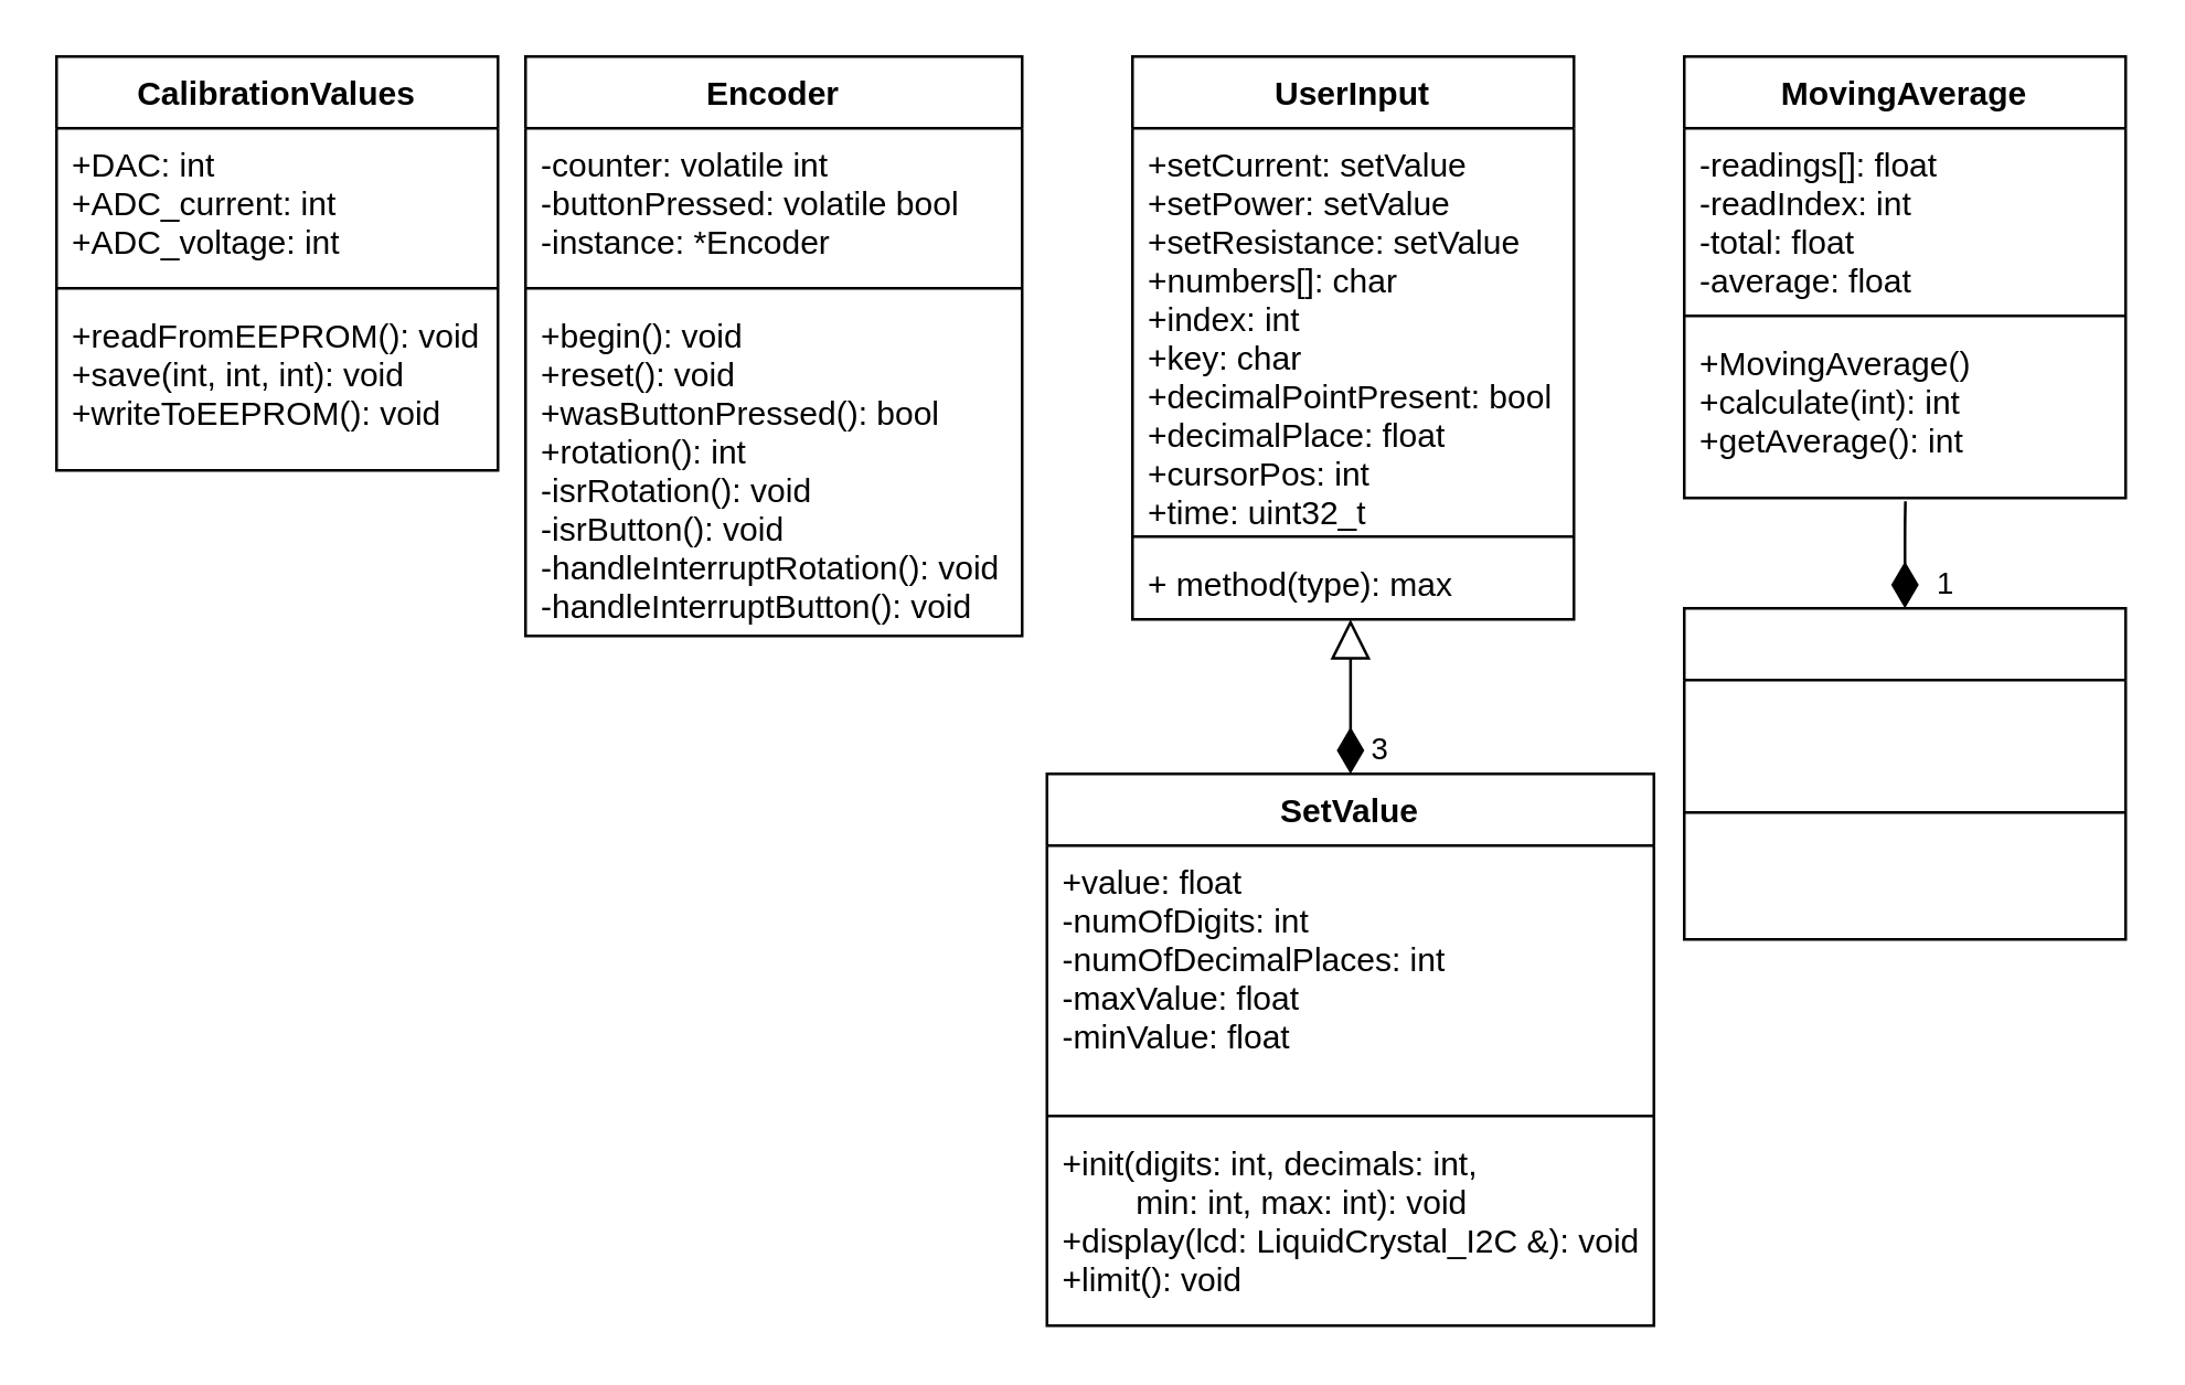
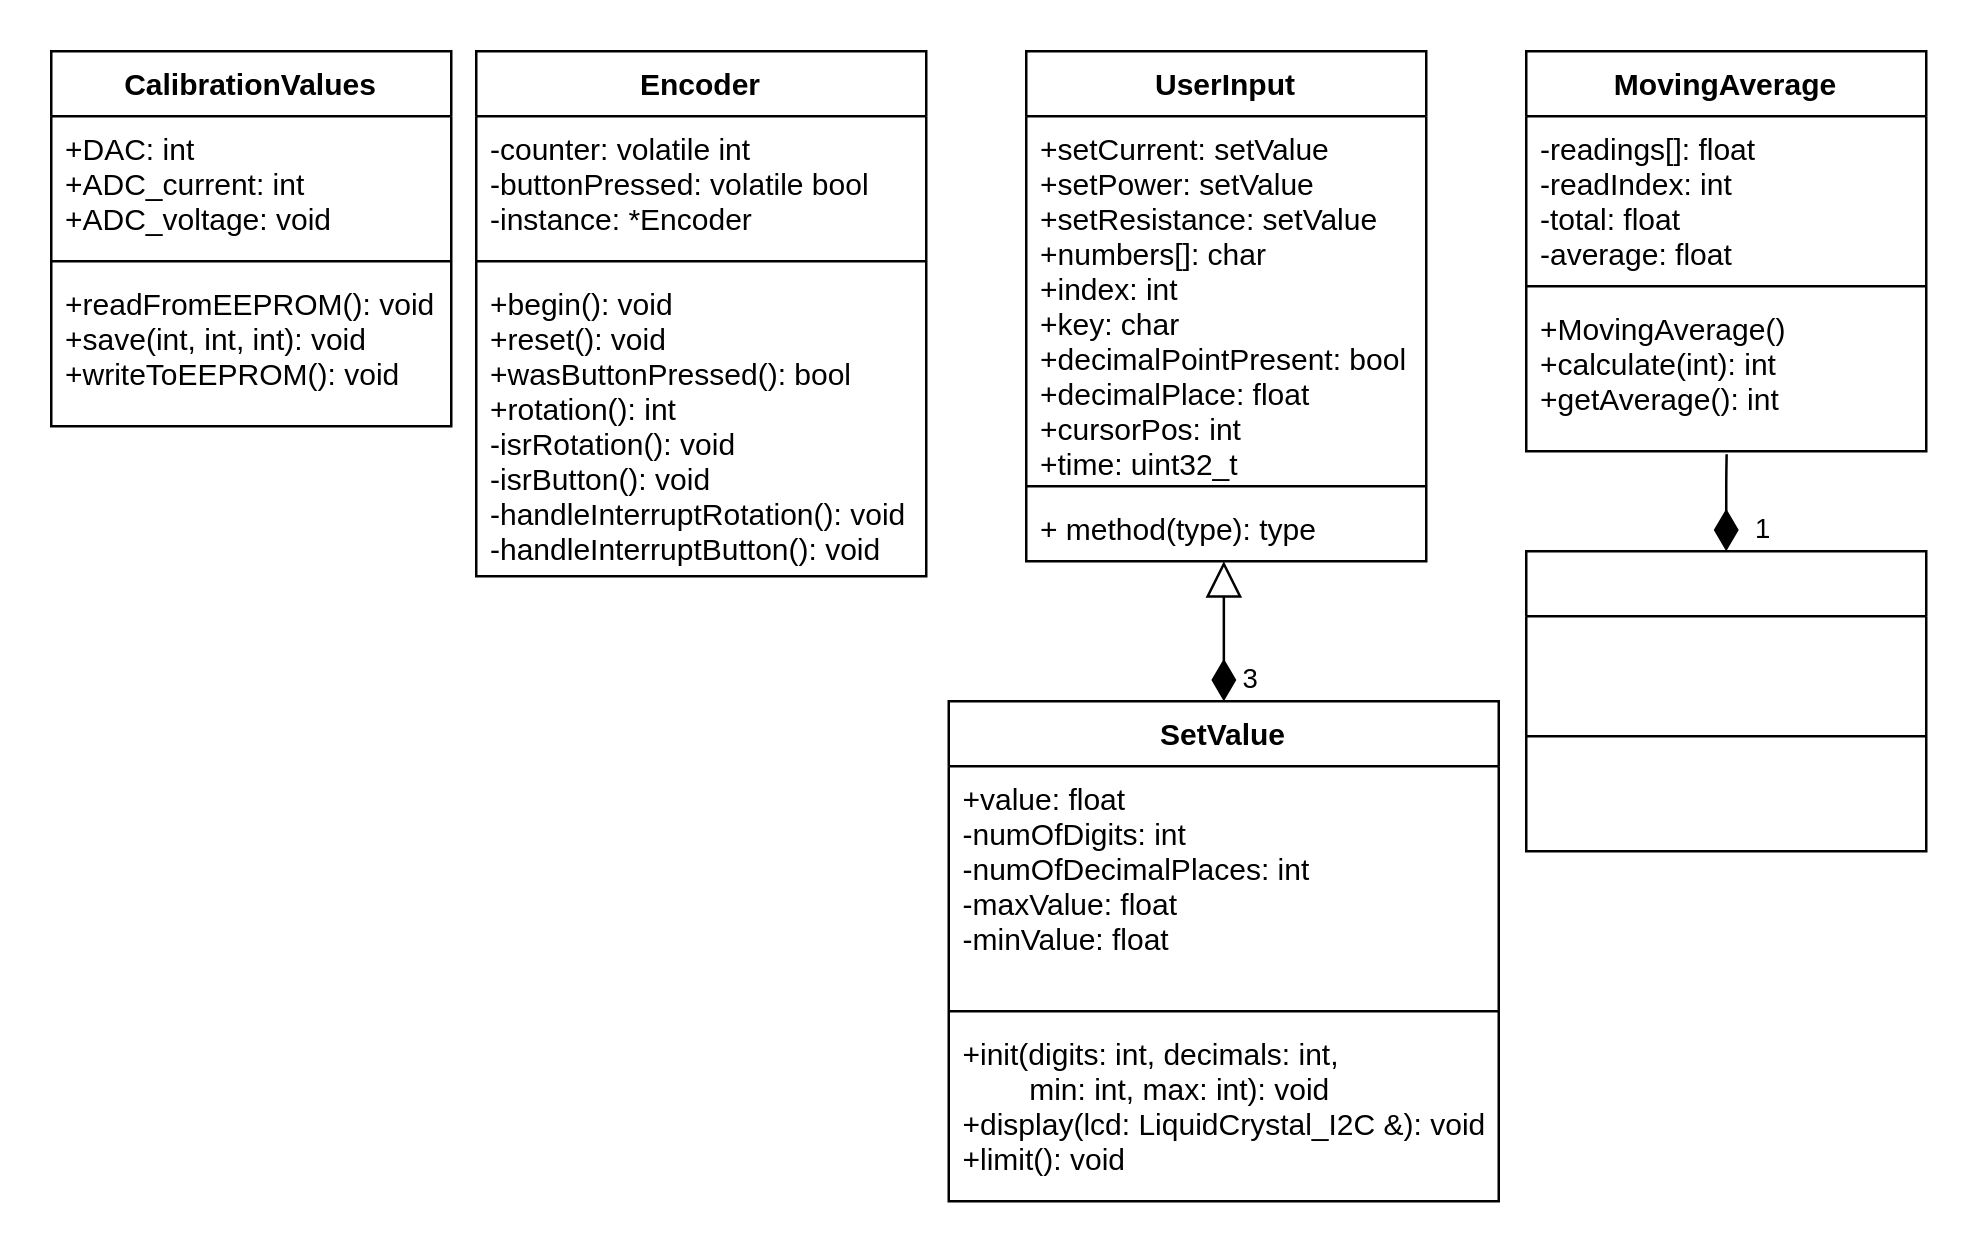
  <mxCell id="0" />
  <mxCell id="1" parent="0" />
  <mxCell id="2" value="CalibrationValues" style="swimlane;fontStyle=1;align=center;verticalAlign=top;childLayout=stackLayout;horizontal=1;startSize=26;horizontalStack=0;resizeParent=1;resizeParentMax=0;resizeLast=0;collapsible=1;marginBottom=0;" parent="1" vertex="1"><mxGeometry x="20" y="20" width="160" height="150" as="geometry" /></mxCell>
- <mxCell id="3" value="+DAC: int&#10;+ADC_current: int&#10;+ADC_voltage: int" style="text;strokeColor=none;fillColor=none;align=left;verticalAlign=top;spacingLeft=4;spacingRight=4;overflow=hidden;rotatable=0;points=[[0,0.5],[1,0.5]];portConstraint=eastwest;" parent="2" vertex="1"><mxGeometry y="26" width="160" height="54" as="geometry" /></mxCell>
+ <mxCell id="3" value="+DAC: int&#10;+ADC_current: int&#10;+ADC_voltage: void" style="text;strokeColor=none;fillColor=none;align=left;verticalAlign=top;spacingLeft=4;spacingRight=4;overflow=hidden;rotatable=0;points=[[0,0.5],[1,0.5]];portConstraint=eastwest;" parent="2" vertex="1"><mxGeometry y="26" width="160" height="54" as="geometry" /></mxCell>
  <mxCell id="4" value="" style="line;strokeWidth=1;fillColor=none;align=left;verticalAlign=middle;spacingTop=-1;spacingLeft=3;spacingRight=3;rotatable=0;labelPosition=right;points=[];portConstraint=eastwest;" parent="2" vertex="1"><mxGeometry y="80" width="160" height="8" as="geometry" /></mxCell>
  <mxCell id="5" value="+readFromEEPROM(): void&#10;+save(int, int, int): void&#10;+writeToEEPROM(): void" style="text;strokeColor=none;fillColor=none;align=left;verticalAlign=top;spacingLeft=4;spacingRight=4;overflow=hidden;rotatable=0;points=[[0,0.5],[1,0.5]];portConstraint=eastwest;" parent="2" vertex="1"><mxGeometry y="88" width="160" height="62" as="geometry" /></mxCell>
  <mxCell id="6" value="Encoder" style="swimlane;fontStyle=1;align=center;verticalAlign=top;childLayout=stackLayout;horizontal=1;startSize=26;horizontalStack=0;resizeParent=1;resizeParentMax=0;resizeLast=0;collapsible=1;marginBottom=0;" parent="1" vertex="1"><mxGeometry x="190" y="20" width="180" height="210" as="geometry" /></mxCell>
  <mxCell id="7" value="-counter: volatile int&#10;-buttonPressed: volatile bool&#10;-instance: *Encoder" style="text;strokeColor=none;fillColor=none;align=left;verticalAlign=top;spacingLeft=4;spacingRight=4;overflow=hidden;rotatable=0;points=[[0,0.5],[1,0.5]];portConstraint=eastwest;" parent="6" vertex="1"><mxGeometry y="26" width="180" height="54" as="geometry" /></mxCell>
  <mxCell id="8" value="" style="line;strokeWidth=1;fillColor=none;align=left;verticalAlign=middle;spacingTop=-1;spacingLeft=3;spacingRight=3;rotatable=0;labelPosition=right;points=[];portConstraint=eastwest;" parent="6" vertex="1"><mxGeometry y="80" width="180" height="8" as="geometry" /></mxCell>
  <mxCell id="9" value="+begin(): void&#10;+reset(): void&#10;+wasButtonPressed(): bool&#10;+rotation(): int&#10;-isrRotation(): void&#10;-isrButton(): void&#10;-handleInterruptRotation(): void&#10;-handleInterruptButton(): void" style="text;strokeColor=none;fillColor=none;align=left;verticalAlign=top;spacingLeft=4;spacingRight=4;overflow=hidden;rotatable=0;points=[[0,0.5],[1,0.5]];portConstraint=eastwest;" parent="6" vertex="1"><mxGeometry y="88" width="180" height="122" as="geometry" /></mxCell>
  <mxCell id="10" value="UserInput" style="swimlane;fontStyle=1;align=center;verticalAlign=top;childLayout=stackLayout;horizontal=1;startSize=26;horizontalStack=0;resizeParent=1;resizeParentMax=0;resizeLast=0;collapsible=1;marginBottom=0;" parent="1" vertex="1"><mxGeometry x="410" y="20" width="160" height="204" as="geometry" /></mxCell>
  <mxCell id="11" value="+setCurrent: setValue&#10;+setPower: setValue&#10;+setResistance: setValue&#10;+numbers[]: char&#10;+index: int&#10;+key: char&#10;+decimalPointPresent: bool&#10;+decimalPlace: float&#10;+cursorPos: int&#10;+time: uint32_t" style="text;strokeColor=none;fillColor=none;align=left;verticalAlign=top;spacingLeft=4;spacingRight=4;overflow=hidden;rotatable=0;points=[[0,0.5],[1,0.5]];portConstraint=eastwest;" parent="10" vertex="1"><mxGeometry y="26" width="160" height="144" as="geometry" /></mxCell>
  <mxCell id="12" value="" style="line;strokeWidth=1;fillColor=none;align=left;verticalAlign=middle;spacingTop=-1;spacingLeft=3;spacingRight=3;rotatable=0;labelPosition=right;points=[];portConstraint=eastwest;" parent="10" vertex="1"><mxGeometry y="170" width="160" height="8" as="geometry" /></mxCell>
- <mxCell id="13" value="+ method(type): max" style="text;strokeColor=none;fillColor=none;align=left;verticalAlign=top;spacingLeft=4;spacingRight=4;overflow=hidden;rotatable=0;points=[[0,0.5],[1,0.5]];portConstraint=eastwest;" parent="10" vertex="1"><mxGeometry y="178" width="160" height="26" as="geometry" /></mxCell>
+ <mxCell id="13" value="+ method(type): type" style="text;strokeColor=none;fillColor=none;align=left;verticalAlign=top;spacingLeft=4;spacingRight=4;overflow=hidden;rotatable=0;points=[[0,0.5],[1,0.5]];portConstraint=eastwest;" parent="10" vertex="1"><mxGeometry y="178" width="160" height="26" as="geometry" /></mxCell>
  <mxCell id="14" value="MovingAverage" style="swimlane;fontStyle=1;align=center;verticalAlign=top;childLayout=stackLayout;horizontal=1;startSize=26;horizontalStack=0;resizeParent=1;resizeParentMax=0;resizeLast=0;collapsible=1;marginBottom=0;" parent="1" vertex="1"><mxGeometry x="610" y="20" width="160" height="160" as="geometry" /></mxCell>
  <mxCell id="15" value="-readings[]: float&#10;-readIndex: int&#10;-total: float&#10;-average: float" style="text;strokeColor=none;fillColor=none;align=left;verticalAlign=top;spacingLeft=4;spacingRight=4;overflow=hidden;rotatable=0;points=[[0,0.5],[1,0.5]];portConstraint=eastwest;" parent="14" vertex="1"><mxGeometry y="26" width="160" height="64" as="geometry" /></mxCell>
  <mxCell id="16" value="" style="line;strokeWidth=1;fillColor=none;align=left;verticalAlign=middle;spacingTop=-1;spacingLeft=3;spacingRight=3;rotatable=0;labelPosition=right;points=[];portConstraint=eastwest;" parent="14" vertex="1"><mxGeometry y="90" width="160" height="8" as="geometry" /></mxCell>
  <mxCell id="17" value="+MovingAverage()&#10;+calculate(int): int&#10;+getAverage(): int" style="text;strokeColor=none;fillColor=none;align=left;verticalAlign=top;spacingLeft=4;spacingRight=4;overflow=hidden;rotatable=0;points=[[0,0.5],[1,0.5]];portConstraint=eastwest;" parent="14" vertex="1"><mxGeometry y="98" width="160" height="62" as="geometry" /></mxCell>
  <mxCell id="18" value="LiquidCrystal" style="swimlane;fontStyle=1;align=center;verticalAlign=top;childLayout=stackLayout;horizontal=1;startSize=26;horizontalStack=0;resizeParent=1;resizeParentMax=0;resizeLast=0;collapsible=1;marginBottom=0;fontColor=#FFFFFF;" parent="1" vertex="1"><mxGeometry x="610" y="220" width="160" height="120" as="geometry" /></mxCell>
  <mxCell id="19" value="-rotation: float&#10;-average: MovingAverage" style="text;strokeColor=none;fillColor=none;align=left;verticalAlign=top;spacingLeft=4;spacingRight=4;overflow=hidden;rotatable=0;points=[[0,0.5],[1,0.5]];portConstraint=eastwest;fontColor=#FFFFFF;" parent="18" vertex="1"><mxGeometry y="26" width="160" height="44" as="geometry" /></mxCell>
  <mxCell id="20" value="" style="line;strokeWidth=1;fillColor=none;align=left;verticalAlign=middle;spacingTop=-1;spacingLeft=3;spacingRight=3;rotatable=0;labelPosition=right;points=[];portConstraint=eastwest;fontColor=#990000;" parent="18" vertex="1"><mxGeometry y="70" width="160" height="8" as="geometry" /></mxCell>
  <mxCell id="21" value="+newReading(float): void&#10;+numbers(): float" style="text;strokeColor=none;fillColor=none;align=left;verticalAlign=top;spacingLeft=4;spacingRight=4;overflow=hidden;rotatable=0;points=[[0,0.5],[1,0.5]];portConstraint=eastwest;fontColor=#FFFFFF;" parent="18" vertex="1"><mxGeometry y="78" width="160" height="42" as="geometry" /></mxCell>
  <mxCell id="22" value="1" style="endArrow=none;html=1;endSize=12;startArrow=diamondThin;startSize=14;startFill=1;edgeStyle=orthogonalEdgeStyle;align=left;verticalAlign=bottom;exitX=0.5;exitY=0;exitDx=0;exitDy=0;entryX=0.501;entryY=1.02;entryDx=0;entryDy=0;entryPerimeter=0;strokeColor=default;endFill=0;" parent="1" source="18" target="17" edge="1"><mxGeometry x="-1" y="-10" relative="1" as="geometry"><mxPoint x="460" y="220" as="sourcePoint" /><mxPoint x="730" y="180" as="targetPoint" /><mxPoint as="offset" /><Array as="points"><mxPoint x="690" y="190" /><mxPoint x="690" y="190" /></Array></mxGeometry></mxCell>
  <mxCell id="23" value="SetValue" style="swimlane;fontStyle=1;align=center;verticalAlign=top;childLayout=stackLayout;horizontal=1;startSize=26;horizontalStack=0;resizeParent=1;resizeParentMax=0;resizeLast=0;collapsible=1;marginBottom=0;" parent="1" vertex="1"><mxGeometry x="379" y="280" width="220" height="200" as="geometry" /></mxCell>
  <mxCell id="24" value="+value: float&#10;-numOfDigits: int&#10;-numOfDecimalPlaces: int&#10;-maxValue: float&#10;-minValue: float" style="text;strokeColor=none;fillColor=none;align=left;verticalAlign=top;spacingLeft=4;spacingRight=4;overflow=hidden;rotatable=0;points=[[0,0.5],[1,0.5]];portConstraint=eastwest;" parent="23" vertex="1"><mxGeometry y="26" width="220" height="94" as="geometry" /></mxCell>
  <mxCell id="25" value="" style="line;strokeWidth=1;fillColor=none;align=left;verticalAlign=middle;spacingTop=-1;spacingLeft=3;spacingRight=3;rotatable=0;labelPosition=right;points=[];portConstraint=eastwest;" parent="23" vertex="1"><mxGeometry y="120" width="220" height="8" as="geometry" /></mxCell>
  <mxCell id="26" value="+init(digits: int, decimals: int,&#10;        min: int, max: int): void&#10;+display(lcd: LiquidCrystal_I2C &amp;): void&#10;+limit(): void&#10;" style="text;strokeColor=none;fillColor=none;align=left;verticalAlign=top;spacingLeft=4;spacingRight=4;overflow=hidden;rotatable=0;points=[[0,0.5],[1,0.5]];portConstraint=eastwest;" parent="23" vertex="1"><mxGeometry y="128" width="220" height="72" as="geometry" /></mxCell>
  <mxCell id="27" value="3" style="endArrow=block;html=1;endSize=12;startArrow=diamondThin;startSize=14;startFill=1;edgeStyle=orthogonalEdgeStyle;align=left;verticalAlign=bottom;strokeColor=default;endFill=0;entryX=0.494;entryY=1;entryDx=0;entryDy=0;entryPerimeter=0;" edge="1" parent="1" source="23" target="13"><mxGeometry x="-1" y="-6" relative="1" as="geometry"><mxPoint x="700" y="230" as="sourcePoint" /><mxPoint x="487" y="220" as="targetPoint" /><mxPoint as="offset" /><Array as="points" /></mxGeometry></mxCell>
